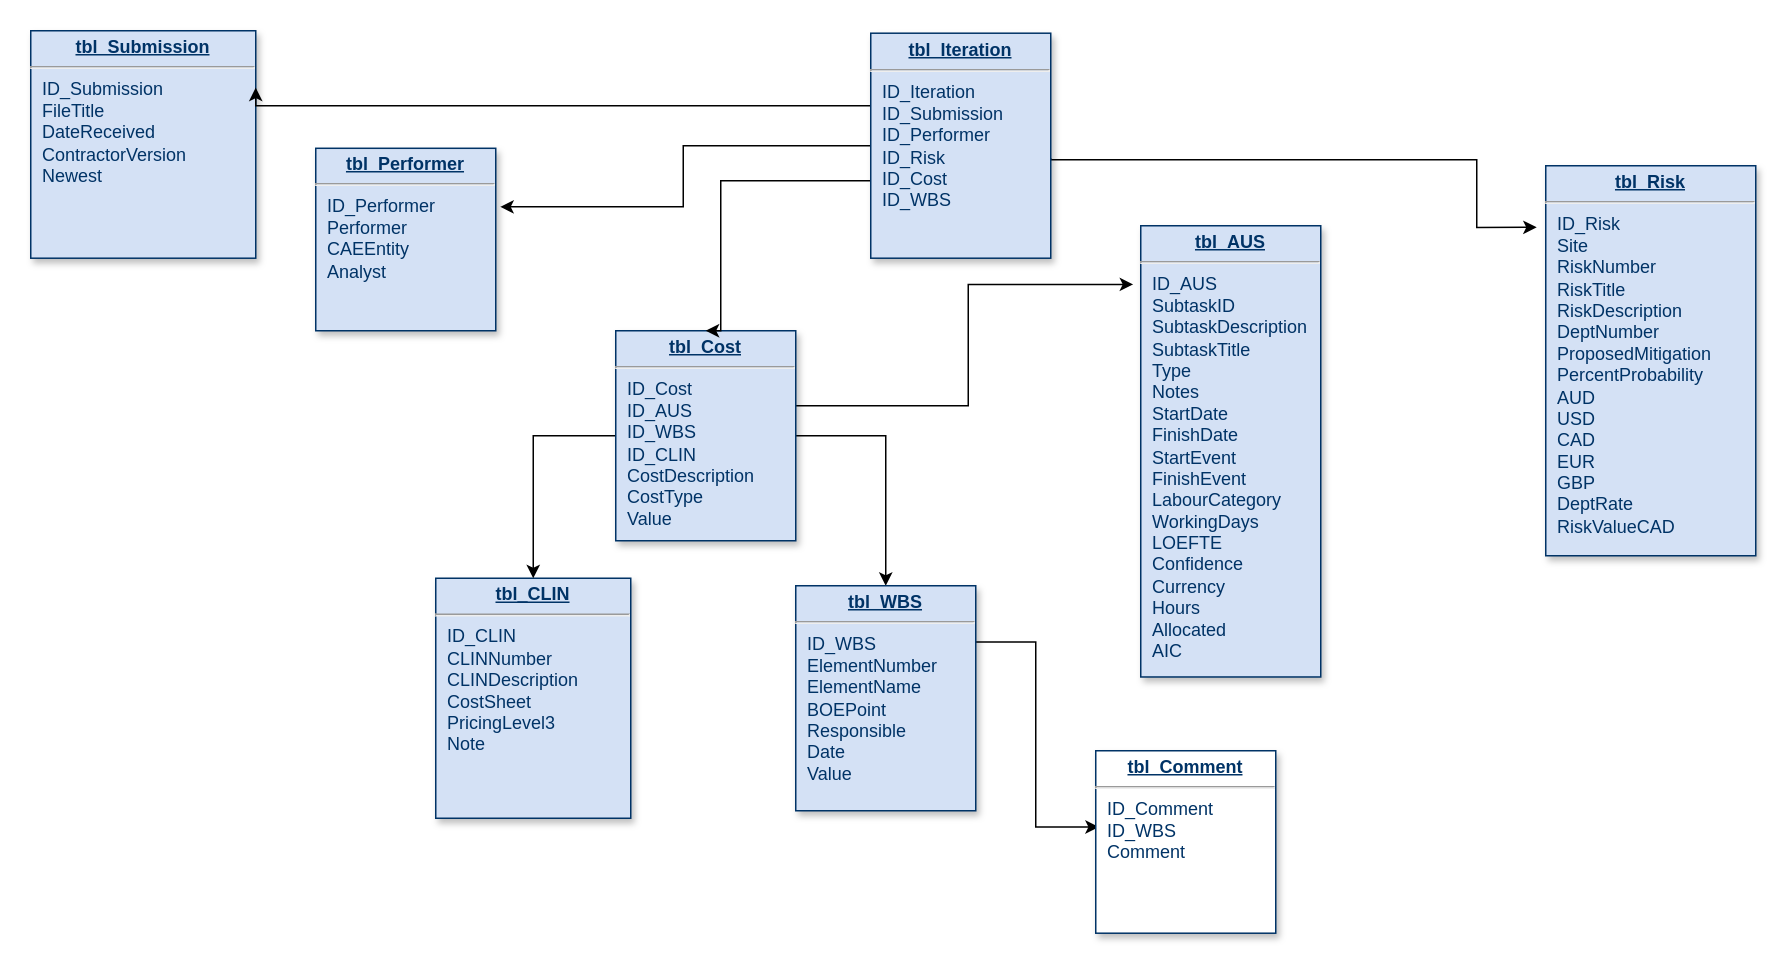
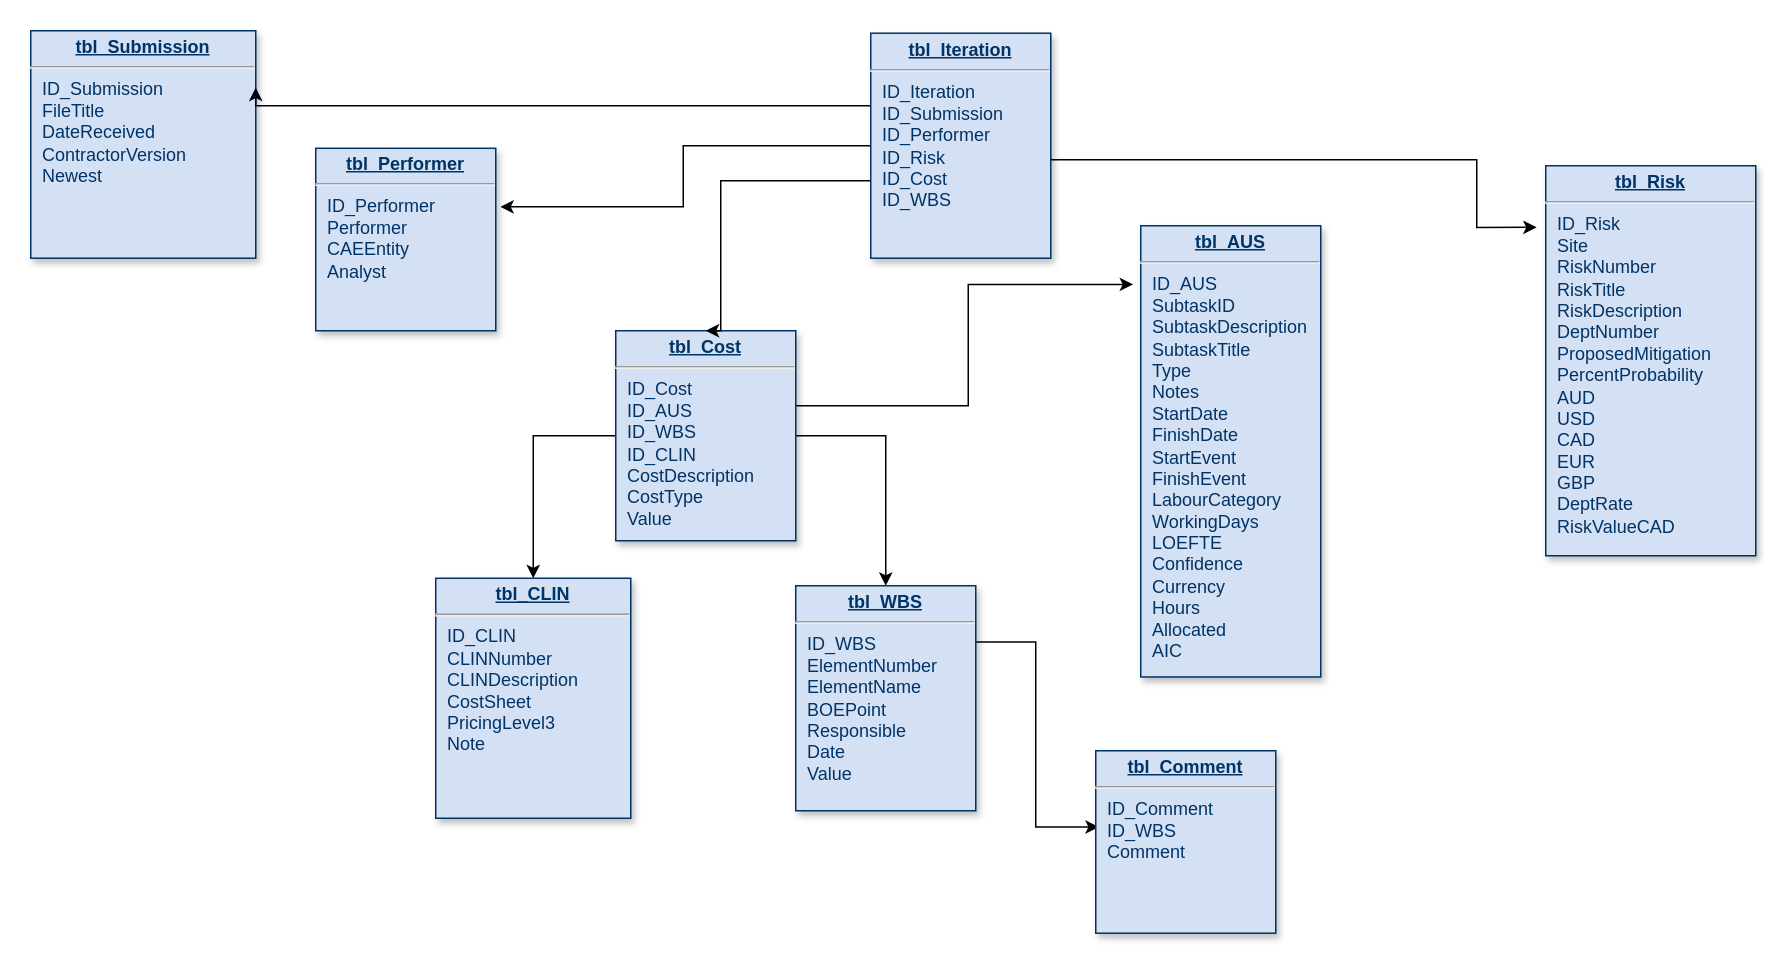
  <mxCell id="0" />
  <mxCell id="1" parent="0" />
  <mxCell id="2" value="&lt;p style=&quot;margin: 0px; margin-top: 4px; text-align: center; text-decoration: underline;&quot;&gt;&lt;b&gt;tbl_Submission&lt;/b&gt;&lt;/p&gt;&lt;hr&gt;&lt;p style=&quot;margin: 0px; margin-left: 8px;&quot;&gt;ID_Submission&lt;/p&gt;&lt;p style=&quot;margin: 0px; margin-left: 8px;&quot;&gt;FileTitle&lt;/p&gt;&lt;p style=&quot;margin: 0px; margin-left: 8px;&quot;&gt;DateReceived&lt;/p&gt;&lt;p style=&quot;margin: 0px; margin-left: 8px;&quot;&gt;ContractorVersion&lt;br&gt;Newest&lt;/p&gt;" style="verticalAlign=top;align=left;overflow=fill;fontSize=12;fontFamily=Helvetica;html=1;strokeColor=#003366;shadow=1;fillColor=#D4E1F5;fontColor=#003366" parent="1" vertex="1"><mxGeometry x="20" y="20" width="150" height="151.64" as="geometry" /></mxCell>
  <mxCell id="3" value="&lt;p style=&quot;margin: 0px; margin-top: 4px; text-align: center; text-decoration: underline;&quot;&gt;&lt;strong&gt;tbl_CLIN&lt;/strong&gt;&lt;/p&gt;&lt;hr&gt;&lt;p style=&quot;margin: 0px; margin-left: 8px;&quot;&gt;ID_CLIN&lt;/p&gt;&lt;p style=&quot;margin: 0px; margin-left: 8px;&quot;&gt;&lt;span style=&quot;background-color: initial;&quot;&gt;CLINNumber&lt;/span&gt;&lt;br&gt;&lt;/p&gt;&lt;p style=&quot;margin: 0px; margin-left: 8px;&quot;&gt;CLINDescription&lt;/p&gt;&lt;p style=&quot;margin: 0px; margin-left: 8px;&quot;&gt;CostSheet&lt;/p&gt;&lt;p style=&quot;margin: 0px; margin-left: 8px;&quot;&gt;PricingLevel3&lt;/p&gt;&lt;p style=&quot;margin: 0px; margin-left: 8px;&quot;&gt;Note&lt;/p&gt;" style="verticalAlign=top;align=left;overflow=fill;fontSize=12;fontFamily=Helvetica;html=1;strokeColor=#003366;shadow=1;fillColor=#D4E1F5;fontColor=#003366" parent="1" vertex="1"><mxGeometry x="290" y="385" width="130" height="160" as="geometry" /></mxCell>
  <mxCell id="4" value="&lt;p style=&quot;margin: 0px; margin-top: 4px; text-align: center; text-decoration: underline;&quot;&gt;&lt;strong&gt;tbl_Risk&lt;/strong&gt;&lt;/p&gt;&lt;hr&gt;&lt;p style=&quot;margin: 0px; margin-left: 8px;&quot;&gt;ID_Risk&lt;/p&gt;&lt;p style=&quot;margin: 0px; margin-left: 8px;&quot;&gt;Site&lt;/p&gt;&lt;p style=&quot;margin: 0px; margin-left: 8px;&quot;&gt;RiskNumber&lt;/p&gt;&lt;p style=&quot;margin: 0px; margin-left: 8px;&quot;&gt;RiskTitle&lt;/p&gt;&lt;p style=&quot;margin: 0px; margin-left: 8px;&quot;&gt;RiskDescription&lt;/p&gt;&lt;p style=&quot;margin: 0px; margin-left: 8px;&quot;&gt;DeptNumber&lt;/p&gt;&lt;p style=&quot;margin: 0px; margin-left: 8px;&quot;&gt;ProposedMitigation&lt;/p&gt;&lt;p style=&quot;margin: 0px; margin-left: 8px;&quot;&gt;PercentProbability&lt;/p&gt;&lt;p style=&quot;margin: 0px; margin-left: 8px;&quot;&gt;AUD&lt;/p&gt;&lt;p style=&quot;margin: 0px; margin-left: 8px;&quot;&gt;USD&lt;/p&gt;&lt;p style=&quot;margin: 0px; margin-left: 8px;&quot;&gt;CAD&lt;/p&gt;&lt;p style=&quot;margin: 0px; margin-left: 8px;&quot;&gt;EUR&lt;/p&gt;&lt;p style=&quot;margin: 0px; margin-left: 8px;&quot;&gt;GBP&lt;/p&gt;&lt;p style=&quot;margin: 0px; margin-left: 8px;&quot;&gt;DeptRate&lt;/p&gt;&lt;p style=&quot;margin: 0px; margin-left: 8px;&quot;&gt;RiskValueCAD&lt;/p&gt;" style="verticalAlign=top;align=left;overflow=fill;fontSize=12;fontFamily=Helvetica;html=1;strokeColor=#003366;shadow=1;fillColor=#D4E1F5;fontColor=#003366" parent="1" vertex="1"><mxGeometry x="1030" y="110" width="140" height="260" as="geometry" /></mxCell>
  <mxCell id="5" style="edgeStyle=orthogonalEdgeStyle;rounded=0;orthogonalLoop=1;jettySize=auto;html=1;exitX=0;exitY=0.75;exitDx=0;exitDy=0;" edge="1" parent="1" source="8" target="3"><mxGeometry relative="1" as="geometry"><Array as="points"><mxPoint x="420" y="290" /><mxPoint x="355" y="290" /></Array></mxGeometry></mxCell>
  <mxCell id="6" style="edgeStyle=orthogonalEdgeStyle;rounded=0;orthogonalLoop=1;jettySize=auto;html=1;exitX=1;exitY=0.5;exitDx=0;exitDy=0;entryX=0.5;entryY=0;entryDx=0;entryDy=0;" edge="1" parent="1" source="8" target="10"><mxGeometry relative="1" as="geometry"><Array as="points"><mxPoint x="590" y="290" /></Array></mxGeometry></mxCell>
  <mxCell id="7" style="edgeStyle=orthogonalEdgeStyle;rounded=0;orthogonalLoop=1;jettySize=auto;html=1;entryX=-0.042;entryY=0.13;entryDx=0;entryDy=0;entryPerimeter=0;" edge="1" parent="1" source="8" target="19"><mxGeometry relative="1" as="geometry"><Array as="points"><mxPoint x="645" y="270" /><mxPoint x="645" y="189" /></Array></mxGeometry></mxCell>
  <mxCell id="8" value="&lt;p style=&quot;margin: 0px; margin-top: 4px; text-align: center; text-decoration: underline;&quot;&gt;&lt;strong&gt;tbl_Cost&lt;/strong&gt;&lt;/p&gt;&lt;hr&gt;&lt;p style=&quot;margin: 0px; margin-left: 8px;&quot;&gt;ID_Cost&lt;/p&gt;&lt;p style=&quot;margin: 0px; margin-left: 8px;&quot;&gt;ID_AUS&lt;/p&gt;&lt;p style=&quot;margin: 0px; margin-left: 8px;&quot;&gt;ID_WBS&lt;/p&gt;&lt;p style=&quot;margin: 0px; margin-left: 8px;&quot;&gt;ID_CLIN&lt;/p&gt;&lt;p style=&quot;margin: 0px; margin-left: 8px;&quot;&gt;CostDescription&lt;/p&gt;&lt;p style=&quot;margin: 0px; margin-left: 8px;&quot;&gt;CostType&lt;/p&gt;&lt;p style=&quot;margin: 0px; margin-left: 8px;&quot;&gt;Value&lt;/p&gt;" style="verticalAlign=top;align=left;overflow=fill;fontSize=12;fontFamily=Helvetica;html=1;strokeColor=#003366;shadow=1;fillColor=#D4E1F5;fontColor=#003366" parent="1" vertex="1"><mxGeometry x="410" y="220" width="120" height="140" as="geometry" /></mxCell>
  <mxCell id="9" style="edgeStyle=orthogonalEdgeStyle;rounded=0;orthogonalLoop=1;jettySize=auto;html=1;exitX=1;exitY=0.25;exitDx=0;exitDy=0;entryX=0.017;entryY=0.418;entryDx=0;entryDy=0;entryPerimeter=0;" edge="1" parent="1" source="10" target="17"><mxGeometry relative="1" as="geometry" /></mxCell>
  <mxCell id="10" value="&lt;p style=&quot;margin: 0px; margin-top: 4px; text-align: center; text-decoration: underline;&quot;&gt;&lt;strong&gt;tbl_WBS&lt;/strong&gt;&lt;/p&gt;&lt;hr&gt;&lt;p style=&quot;margin: 0px; margin-left: 8px;&quot;&gt;ID_WBS&lt;/p&gt;&lt;p style=&quot;margin: 0px; margin-left: 8px;&quot;&gt;ElementNumber&lt;/p&gt;&lt;p style=&quot;margin: 0px; margin-left: 8px;&quot;&gt;ElementName&lt;/p&gt;&lt;p style=&quot;margin: 0px; margin-left: 8px;&quot;&gt;BOEPoint&lt;/p&gt;&lt;p style=&quot;margin: 0px; margin-left: 8px;&quot;&gt;Responsible&lt;/p&gt;&lt;p style=&quot;margin: 0px; margin-left: 8px;&quot;&gt;Date&lt;/p&gt;&lt;p style=&quot;margin: 0px; margin-left: 8px;&quot;&gt;Value&lt;/p&gt;" style="verticalAlign=top;align=left;overflow=fill;fontSize=12;fontFamily=Helvetica;html=1;strokeColor=#003366;shadow=1;fillColor=#D4E1F5;fontColor=#003366" parent="1" vertex="1"><mxGeometry x="530" y="390" width="120" height="150" as="geometry" /></mxCell>
  <mxCell id="11" value="&lt;p style=&quot;margin: 0px; margin-top: 4px; text-align: center; text-decoration: underline;&quot;&gt;&lt;strong&gt;tbl_Performer&lt;/strong&gt;&lt;/p&gt;&lt;hr&gt;&lt;p style=&quot;margin: 0px; margin-left: 8px;&quot;&gt;ID_Performer&lt;/p&gt;&lt;p style=&quot;margin: 0px; margin-left: 8px;&quot;&gt;Performer&lt;/p&gt;&lt;p style=&quot;margin: 0px; margin-left: 8px;&quot;&gt;CAEEntity&lt;/p&gt;&lt;p style=&quot;margin: 0px; margin-left: 8px;&quot;&gt;Analyst&lt;/p&gt;" style="verticalAlign=top;align=left;overflow=fill;fontSize=12;fontFamily=Helvetica;html=1;strokeColor=#003366;shadow=1;fillColor=#D4E1F5;fontColor=#003366" vertex="1" parent="1"><mxGeometry x="210" y="98.36" width="120" height="121.64" as="geometry" /></mxCell>
  <mxCell id="12" style="edgeStyle=orthogonalEdgeStyle;rounded=0;orthogonalLoop=1;jettySize=auto;html=1;exitX=0;exitY=0.5;exitDx=0;exitDy=0;entryX=0.5;entryY=0;entryDx=0;entryDy=0;" edge="1" parent="1" source="16" target="8"><mxGeometry relative="1" as="geometry"><Array as="points"><mxPoint x="580" y="120" /><mxPoint x="480" y="120" /></Array></mxGeometry></mxCell>
  <mxCell id="13" style="edgeStyle=orthogonalEdgeStyle;rounded=0;orthogonalLoop=1;jettySize=auto;html=1;exitX=0;exitY=0.5;exitDx=0;exitDy=0;entryX=1.025;entryY=0.321;entryDx=0;entryDy=0;entryPerimeter=0;" edge="1" parent="1" source="16" target="11"><mxGeometry relative="1" as="geometry" /></mxCell>
  <mxCell id="14" style="edgeStyle=orthogonalEdgeStyle;rounded=0;orthogonalLoop=1;jettySize=auto;html=1;exitX=0;exitY=0.5;exitDx=0;exitDy=0;entryX=1;entryY=0.25;entryDx=0;entryDy=0;" edge="1" parent="1" source="16" target="2"><mxGeometry relative="1" as="geometry"><Array as="points"><mxPoint x="580" y="70" /><mxPoint x="170" y="70" /></Array></mxGeometry></mxCell>
  <mxCell id="15" style="edgeStyle=orthogonalEdgeStyle;rounded=0;orthogonalLoop=1;jettySize=auto;html=1;exitX=1;exitY=0.5;exitDx=0;exitDy=0;entryX=-0.043;entryY=0.158;entryDx=0;entryDy=0;entryPerimeter=0;" edge="1" parent="1" target="4"><mxGeometry relative="1" as="geometry"><mxPoint x="840" y="98.36" as="targetPoint" /><mxPoint x="700" y="105" as="sourcePoint" /><Array as="points"><mxPoint x="700" y="106" /><mxPoint x="984" y="106" /></Array></mxGeometry></mxCell>
  <mxCell id="16" value="&lt;p style=&quot;margin: 0px; margin-top: 4px; text-align: center; text-decoration: underline;&quot;&gt;&lt;b&gt;tbl_Iteration&lt;/b&gt;&lt;/p&gt;&lt;hr&gt;&lt;p style=&quot;margin: 0px; margin-left: 8px;&quot;&gt;ID_Iteration&lt;/p&gt;&lt;p style=&quot;margin: 0px; margin-left: 8px;&quot;&gt;ID_Submission&lt;/p&gt;&lt;p style=&quot;margin: 0px; margin-left: 8px;&quot;&gt;ID_Performer&lt;/p&gt;&lt;p style=&quot;margin: 0px; margin-left: 8px;&quot;&gt;ID_Risk&lt;/p&gt;&lt;p style=&quot;margin: 0px; margin-left: 8px;&quot;&gt;ID_Cost&lt;/p&gt;&lt;p style=&quot;margin: 0px; margin-left: 8px;&quot;&gt;ID_WBS&lt;/p&gt;" style="verticalAlign=top;align=left;overflow=fill;fontSize=12;fontFamily=Helvetica;html=1;strokeColor=#003366;shadow=1;fillColor=#D4E1F5;fontColor=#003366" vertex="1" parent="1"><mxGeometry x="580" y="21.64" width="120" height="150" as="geometry" /></mxCell>
- <mxCell id="17" value="&lt;p style=&quot;margin: 0px; margin-top: 4px; text-align: center; text-decoration: underline;&quot;&gt;&lt;strong&gt;tbl_Comment&lt;/strong&gt;&lt;/p&gt;&lt;hr&gt;&lt;p style=&quot;margin: 0px; margin-left: 8px;&quot;&gt;&lt;span style=&quot;background-color: initial;&quot;&gt;ID_Comment&lt;/span&gt;&lt;/p&gt;&lt;p style=&quot;margin: 0px; margin-left: 8px;&quot;&gt;&lt;span style=&quot;background-color: initial;&quot;&gt;ID_WBS&lt;/span&gt;&lt;br&gt;&lt;/p&gt;&lt;p style=&quot;margin: 0px; margin-left: 8px;&quot;&gt;Comment&lt;/p&gt;" style="verticalAlign=top;align=left;overflow=fill;fontSize=12;fontFamily=Helvetica;html=1;strokeColor=#003366;shadow=1;fillColor=#ffffff;fontColor=#003366;" vertex="1" parent="1"><mxGeometry x="730" y="500" width="120" height="121.64" as="geometry" /></mxCell>
+ <mxCell id="17" value="&lt;p style=&quot;margin: 0px; margin-top: 4px; text-align: center; text-decoration: underline;&quot;&gt;&lt;strong&gt;tbl_Comment&lt;/strong&gt;&lt;/p&gt;&lt;hr&gt;&lt;p style=&quot;margin: 0px; margin-left: 8px;&quot;&gt;&lt;span style=&quot;background-color: initial;&quot;&gt;ID_Comment&lt;/span&gt;&lt;/p&gt;&lt;p style=&quot;margin: 0px; margin-left: 8px;&quot;&gt;&lt;span style=&quot;background-color: initial;&quot;&gt;ID_WBS&lt;/span&gt;&lt;br&gt;&lt;/p&gt;&lt;p style=&quot;margin: 0px; margin-left: 8px;&quot;&gt;Comment&lt;/p&gt;" style="verticalAlign=top;align=left;overflow=fill;fontSize=12;fontFamily=Helvetica;html=1;strokeColor=#003366;shadow=1;fillColor=#D4E1F5;fontColor=#003366" vertex="1" parent="1"><mxGeometry x="730" y="500" width="120" height="121.64" as="geometry" /></mxCell>
  <mxCell id="18" style="edgeStyle=orthogonalEdgeStyle;rounded=0;orthogonalLoop=1;jettySize=auto;html=1;exitX=0.5;exitY=1;exitDx=0;exitDy=0;" edge="1" parent="1" source="10" target="10"><mxGeometry relative="1" as="geometry" /></mxCell>
  <mxCell id="19" value="&lt;p style=&quot;margin: 0px; margin-top: 4px; text-align: center; text-decoration: underline;&quot;&gt;&lt;strong&gt;tbl_AUS&lt;/strong&gt;&lt;/p&gt;&lt;hr&gt;&lt;p style=&quot;margin: 0px; margin-left: 8px;&quot;&gt;&lt;span style=&quot;background-color: initial;&quot;&gt;ID_AUS&lt;/span&gt;&lt;/p&gt;&lt;p style=&quot;margin: 0px; margin-left: 8px;&quot;&gt;SubtaskID&lt;/p&gt;&lt;p style=&quot;margin: 0px; margin-left: 8px;&quot;&gt;SubtaskDescription&lt;/p&gt;&lt;p style=&quot;margin: 0px; margin-left: 8px;&quot;&gt;SubtaskTitle&lt;/p&gt;&lt;p style=&quot;margin: 0px; margin-left: 8px;&quot;&gt;Type&lt;/p&gt;&lt;p style=&quot;margin: 0px; margin-left: 8px;&quot;&gt;Notes&lt;/p&gt;&lt;p style=&quot;margin: 0px; margin-left: 8px;&quot;&gt;StartDate&lt;/p&gt;&lt;p style=&quot;margin: 0px; margin-left: 8px;&quot;&gt;FinishDate&lt;/p&gt;&lt;p style=&quot;margin: 0px; margin-left: 8px;&quot;&gt;StartEvent&lt;/p&gt;&lt;p style=&quot;margin: 0px; margin-left: 8px;&quot;&gt;FinishEvent&lt;/p&gt;&lt;p style=&quot;margin: 0px; margin-left: 8px;&quot;&gt;LabourCategory&lt;/p&gt;&lt;p style=&quot;margin: 0px; margin-left: 8px;&quot;&gt;WorkingDays&lt;/p&gt;&lt;p style=&quot;margin: 0px; margin-left: 8px;&quot;&gt;LOEFTE&lt;/p&gt;&lt;p style=&quot;margin: 0px; margin-left: 8px;&quot;&gt;Confidence&lt;/p&gt;&lt;p style=&quot;margin: 0px; margin-left: 8px;&quot;&gt;Currency&lt;/p&gt;&lt;p style=&quot;margin: 0px; margin-left: 8px;&quot;&gt;Hours&lt;/p&gt;&lt;p style=&quot;margin: 0px; margin-left: 8px;&quot;&gt;Allocated&lt;/p&gt;&lt;p style=&quot;margin: 0px; margin-left: 8px;&quot;&gt;AIC&lt;/p&gt;" style="verticalAlign=top;align=left;overflow=fill;fontSize=12;fontFamily=Helvetica;html=1;strokeColor=#003366;shadow=1;fillColor=#D4E1F5;fontColor=#003366" vertex="1" parent="1"><mxGeometry x="760" y="150" width="120" height="300.82" as="geometry" /></mxCell>
